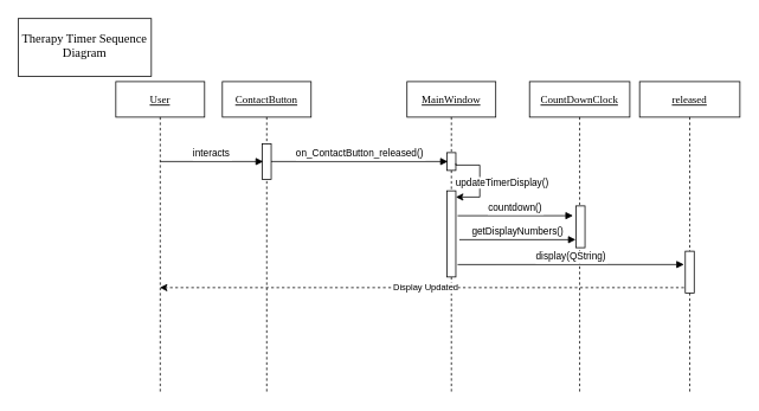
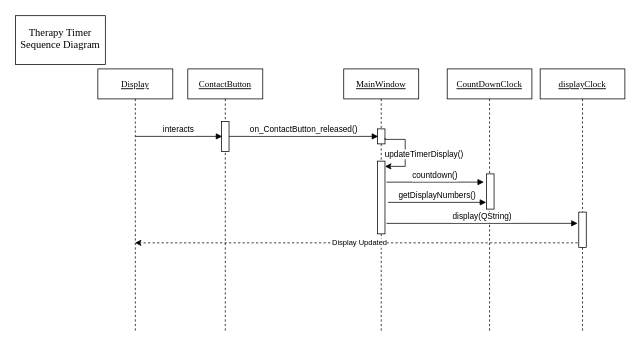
  <mxCell id="0" />
  <mxCell id="1" parent="0" />
- <mxCell id="2" value="User" style="shape=umlLifeline;perimeter=lifelinePerimeter;container=1;collapsible=0;recursiveResize=0;rounded=0;shadow=0;strokeWidth=1;fontStyle=4;fontFamily=Verdana;" parent="1" vertex="1"><mxGeometry x="130" y="91" width="100" height="349" as="geometry" /></mxCell>
+ <mxCell id="2" value="Display" style="shape=umlLifeline;perimeter=lifelinePerimeter;container=1;collapsible=0;recursiveResize=0;rounded=0;shadow=0;strokeWidth=1;fontStyle=4;fontFamily=Verdana;" parent="1" vertex="1"><mxGeometry x="130" y="91" width="100" height="349" as="geometry" /></mxCell>
  <mxCell id="3" value="ContactButton" style="shape=umlLifeline;perimeter=lifelinePerimeter;container=1;collapsible=0;recursiveResize=0;rounded=0;shadow=0;strokeWidth=1;fontStyle=4;fontFamily=Verdana;" parent="1" vertex="1"><mxGeometry x="250" y="91" width="100" height="349" as="geometry" /></mxCell>
  <mxCell id="4" value="" style="points=[];perimeter=orthogonalPerimeter;rounded=0;shadow=0;strokeWidth=1;fillColor=#FFFFFF;" parent="3" vertex="1"><mxGeometry x="45" y="70" width="10" height="40" as="geometry" /></mxCell>
  <mxCell id="5" value="interacts" style="verticalAlign=bottom;endArrow=block;shadow=0;strokeWidth=1;entryX=0.1;entryY=0.5;entryDx=0;entryDy=0;entryPerimeter=0;" parent="1" target="4" edge="1"><mxGeometry relative="1" as="geometry"><mxPoint x="180" y="181" as="sourcePoint" /><mxPoint x="346" y="171" as="targetPoint" /></mxGeometry></mxCell>
  <mxCell id="6" value="MainWindow" style="shape=umlLifeline;perimeter=lifelinePerimeter;container=1;collapsible=0;recursiveResize=0;rounded=0;shadow=0;strokeWidth=1;fontStyle=4;fontFamily=Verdana;" parent="1" vertex="1"><mxGeometry x="458" y="91" width="100" height="349" as="geometry" /></mxCell>
  <mxCell id="7" value="" style="points=[];perimeter=orthogonalPerimeter;rounded=0;shadow=0;strokeWidth=1;fillColor=default;" parent="6" vertex="1"><mxGeometry x="45" y="80" width="10" height="20" as="geometry" /></mxCell>
  <mxCell id="8" value="" style="points=[];perimeter=orthogonalPerimeter;rounded=0;shadow=0;strokeWidth=1;fillColor=default;" parent="6" vertex="1"><mxGeometry x="45" y="123" width="10" height="97" as="geometry" /></mxCell>
  <mxCell id="9" value="updateTimerDisplay()" style="edgeStyle=orthogonalEdgeStyle;rounded=0;orthogonalLoop=1;jettySize=auto;html=1;exitX=1;exitY=0.6;exitDx=0;exitDy=0;exitPerimeter=0;" parent="6" source="7" edge="1"><mxGeometry x="0.056" y="25" relative="1" as="geometry"><mxPoint x="62.33" y="93.776" as="sourcePoint" /><mxPoint x="55" y="130" as="targetPoint" /><Array as="points"><mxPoint x="55" y="94" /><mxPoint x="82" y="94" /><mxPoint x="82" y="130" /></Array><mxPoint as="offset" /></mxGeometry></mxCell>
  <mxCell id="10" value="CountDownClock" style="shape=umlLifeline;perimeter=lifelinePerimeter;container=1;collapsible=0;recursiveResize=0;rounded=0;shadow=0;strokeWidth=1;fontStyle=4;fontFamily=Verdana;" parent="1" vertex="1"><mxGeometry x="596" y="91" width="113" height="349" as="geometry" /></mxCell>
  <mxCell id="11" value="" style="points=[];perimeter=orthogonalPerimeter;rounded=0;shadow=0;strokeWidth=1;fillColor=default;" parent="10" vertex="1"><mxGeometry x="52.5" y="140" width="10" height="47" as="geometry" /></mxCell>
  <mxCell id="12" value="countdown()" style="verticalAlign=bottom;endArrow=block;shadow=0;strokeWidth=1;exitX=1.2;exitY=0.289;exitDx=0;exitDy=0;exitPerimeter=0;entryX=-0.35;entryY=0.234;entryDx=0;entryDy=0;entryPerimeter=0;" parent="1" source="8" target="11" edge="1"><mxGeometry relative="1" as="geometry"><mxPoint x="520" y="235" as="sourcePoint" /><mxPoint x="640" y="242" as="targetPoint" /></mxGeometry></mxCell>
  <mxCell id="13" value="on_ContactButton_released()" style="verticalAlign=bottom;endArrow=block;shadow=0;strokeWidth=1;entryX=0.1;entryY=0.5;entryDx=0;entryDy=0;entryPerimeter=0;exitX=1;exitY=0.5;exitDx=0;exitDy=0;exitPerimeter=0;" parent="1" source="4" target="7" edge="1"><mxGeometry relative="1" as="geometry"><mxPoint x="340" y="171" as="sourcePoint" /><mxPoint x="455" y="171" as="targetPoint" /></mxGeometry></mxCell>
  <mxCell id="14" value="getDisplayNumbers()" style="verticalAlign=bottom;endArrow=block;shadow=0;strokeWidth=1;exitX=1.4;exitY=0.567;exitDx=0;exitDy=0;exitPerimeter=0;" parent="1" source="8" edge="1"><mxGeometry relative="1" as="geometry"><mxPoint x="520" y="271" as="sourcePoint" /><mxPoint x="648" y="269" as="targetPoint" /></mxGeometry></mxCell>
- <mxCell id="15" value="released" style="shape=umlLifeline;perimeter=lifelinePerimeter;container=1;collapsible=0;recursiveResize=0;rounded=0;shadow=0;strokeWidth=1;fontStyle=4;fontFamily=Verdana;" parent="1" vertex="1"><mxGeometry x="720" y="91" width="113" height="349" as="geometry" /></mxCell>
+ <mxCell id="15" value="displayClock" style="shape=umlLifeline;perimeter=lifelinePerimeter;container=1;collapsible=0;recursiveResize=0;rounded=0;shadow=0;strokeWidth=1;fontStyle=4;fontFamily=Verdana;" parent="1" vertex="1"><mxGeometry x="720" y="91" width="113" height="349" as="geometry" /></mxCell>
  <mxCell id="16" value="" style="points=[];perimeter=orthogonalPerimeter;rounded=0;shadow=0;strokeWidth=1;fillColor=default;" parent="15" vertex="1"><mxGeometry x="51.5" y="191" width="10" height="47" as="geometry" /></mxCell>
  <mxCell id="17" value="display(QString)" style="verticalAlign=bottom;endArrow=block;shadow=0;strokeWidth=1;exitX=1.2;exitY=0.856;exitDx=0;exitDy=0;exitPerimeter=0;" parent="1" source="8" edge="1"><mxGeometry relative="1" as="geometry"><mxPoint x="527" y="278.999" as="sourcePoint" /><mxPoint x="770" y="297" as="targetPoint" /></mxGeometry></mxCell>
- <mxCell id="18" value="&lt;br&gt;&lt;div style=&quot;text-align: center&quot;&gt;&lt;span style=&quot;font-size: 14px&quot;&gt;Therapy Timer Sequence Diagram&lt;/span&gt;&lt;/div&gt;&lt;div style=&quot;text-align: center&quot;&gt;&lt;span style=&quot;font-size: 14px&quot;&gt;&lt;br&gt;&lt;/span&gt;&lt;/div&gt;" style="rounded=0;whiteSpace=wrap;html=1;fontFamily=Verdana;fillColor=default;" vertex="1" parent="1"><mxGeometry x="20" y="20" width="150" height="65" as="geometry" /></mxCell>
+ <mxCell id="18" value="&lt;br&gt;&lt;div style=&quot;text-align: center&quot;&gt;&lt;span style=&quot;font-size: 14px&quot;&gt;Therapy Timer Sequence Diagram&lt;/span&gt;&lt;/div&gt;&lt;div style=&quot;text-align: center&quot;&gt;&lt;span style=&quot;font-size: 14px&quot;&gt;&lt;br&gt;&lt;/span&gt;&lt;/div&gt;" style="rounded=0;whiteSpace=wrap;html=1;fontFamily=Verdana;fillColor=default;" vertex="1" parent="1"><mxGeometry x="20" y="20" width="120" height="65" as="geometry" /></mxCell>
  <mxCell id="19" value="Display Updated" style="edgeStyle=orthogonalEdgeStyle;rounded=0;orthogonalLoop=1;jettySize=auto;html=1;fontSize=10;dashed=1;" edge="1" parent="1"><mxGeometry x="-0.013" relative="1" as="geometry"><mxPoint x="770" y="323" as="sourcePoint" /><mxPoint x="179.5" y="323" as="targetPoint" /><Array as="points"><mxPoint x="360" y="323" /><mxPoint x="360" y="323" /></Array><mxPoint as="offset" /></mxGeometry></mxCell>
